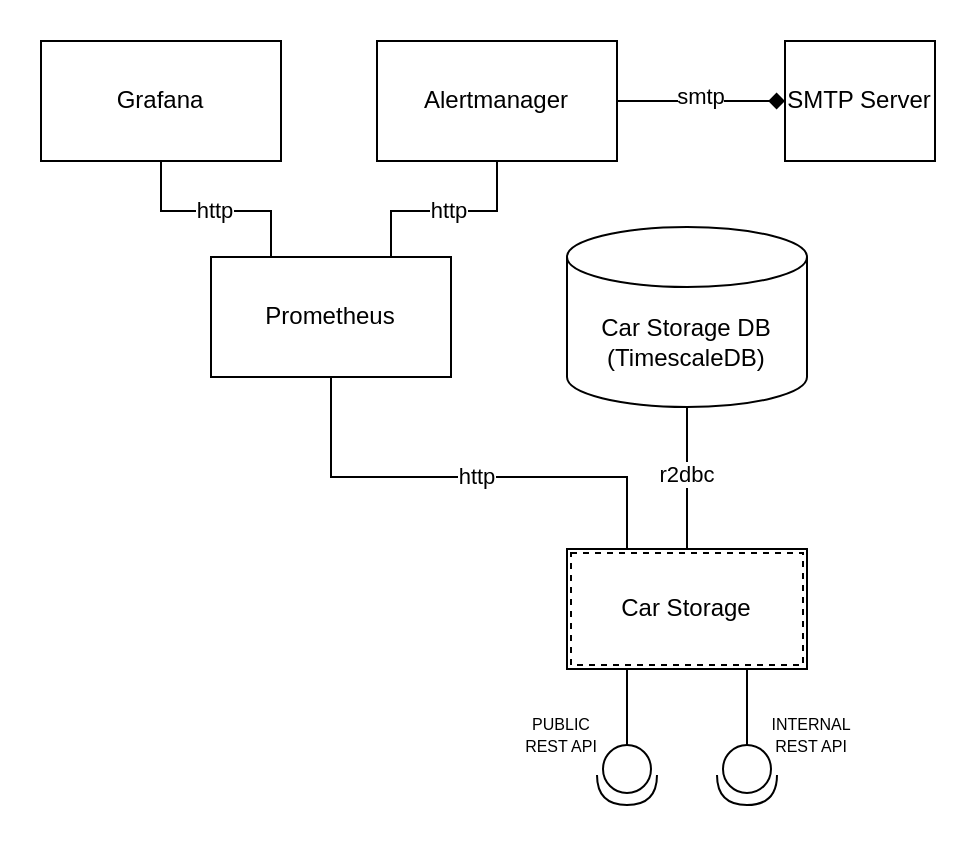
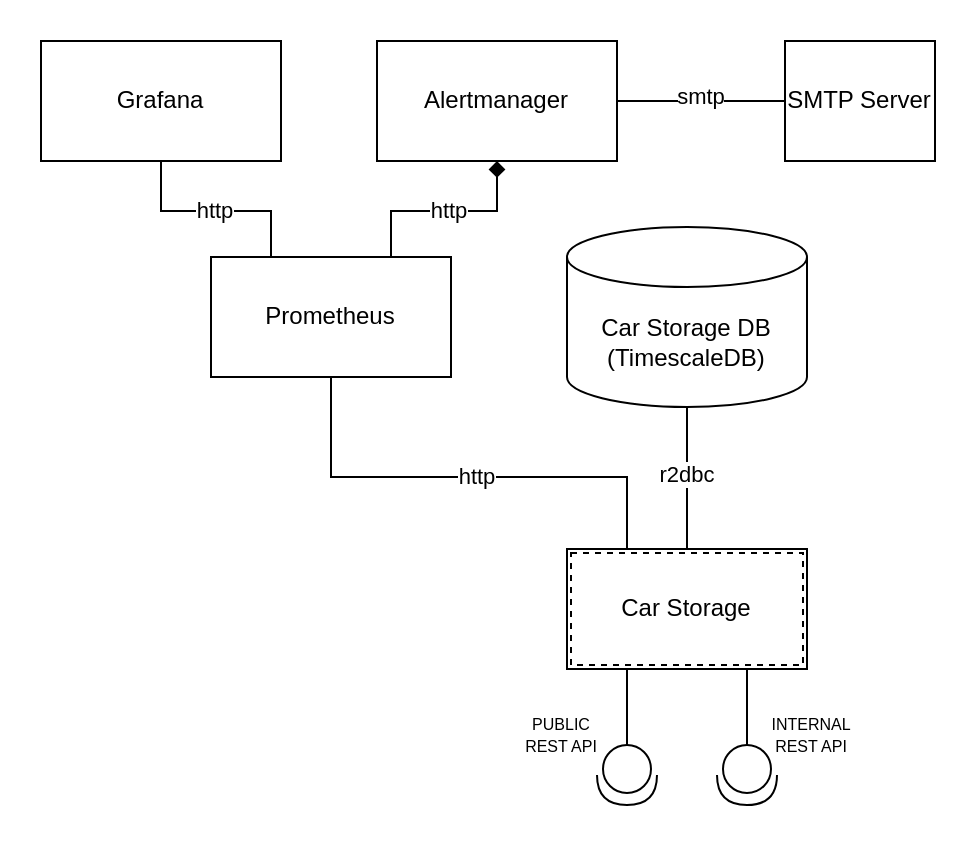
  <mxCell id="0" />
  <mxCell id="1" parent="0" />
  <mxCell id="2" value="" style="rounded=0;whiteSpace=wrap;html=1;" parent="1" vertex="1"><mxGeometry x="283" y="274" width="120" height="60" as="geometry" /></mxCell>
  <mxCell id="3" value="Car Storage DB&lt;br&gt;(TimescaleDB)" style="shape=cylinder3;whiteSpace=wrap;html=1;boundedLbl=1;backgroundOutline=1;size=15;" parent="1" vertex="1"><mxGeometry x="283" y="113" width="120" height="90" as="geometry" /></mxCell>
  <mxCell id="4" value="r2dbc" style="endArrow=none;html=1;rounded=0;exitX=0.5;exitY=1;exitDx=0;exitDy=0;exitPerimeter=0;entryX=0.5;entryY=0;entryDx=0;entryDy=0;" parent="1" source="3" target="2" edge="1"><mxGeometry x="-0.039" width="50" height="50" relative="1" as="geometry"><mxPoint x="368" y="151" as="sourcePoint" /><mxPoint x="346" y="264" as="targetPoint" /><mxPoint as="offset" /></mxGeometry></mxCell>
  <mxCell id="5" value="" style="shape=providedRequiredInterface;html=1;verticalLabelPosition=bottom;sketch=0;rotation=90;" parent="1" vertex="1"><mxGeometry x="358" y="372" width="30" height="30" as="geometry" /></mxCell>
  <mxCell id="6" value="" style="endArrow=none;html=1;rounded=0;entryX=0.75;entryY=1;entryDx=0;entryDy=0;exitX=0;exitY=0.5;exitDx=0;exitDy=0;exitPerimeter=0;" parent="1" source="5" target="2" edge="1"><mxGeometry width="50" height="50" relative="1" as="geometry"><mxPoint x="83" y="352" as="sourcePoint" /><mxPoint x="133" y="302" as="targetPoint" /></mxGeometry></mxCell>
  <mxCell id="7" value="Car Storage" style="rounded=0;whiteSpace=wrap;html=1;dashed=1;" parent="1" vertex="1"><mxGeometry x="285" y="276" width="116" height="56" as="geometry" /></mxCell>
  <mxCell id="8" value="" style="shape=providedRequiredInterface;html=1;verticalLabelPosition=bottom;sketch=0;rotation=90;" parent="1" vertex="1"><mxGeometry x="298" y="372" width="30" height="30" as="geometry" /></mxCell>
  <mxCell id="9" value="" style="endArrow=none;html=1;rounded=0;entryX=0.25;entryY=1;entryDx=0;entryDy=0;exitX=0;exitY=0.5;exitDx=0;exitDy=0;exitPerimeter=0;" parent="1" source="8" target="2" edge="1"><mxGeometry width="50" height="50" relative="1" as="geometry"><mxPoint x="313" y="374" as="sourcePoint" /><mxPoint x="318" y="339" as="targetPoint" /></mxGeometry></mxCell>
  <mxCell id="10" value="&lt;font style=&quot;font-size: 8px&quot;&gt;PUBLIC REST API&lt;/font&gt;" style="text;html=1;strokeColor=none;fillColor=none;align=center;verticalAlign=middle;whiteSpace=wrap;rounded=0;fontSize=9;" parent="1" vertex="1"><mxGeometry x="257" y="357" width="47" height="20" as="geometry" /></mxCell>
  <mxCell id="11" value="&lt;font style=&quot;font-size: 8px&quot;&gt;INTERNAL REST API&lt;/font&gt;" style="text;html=1;strokeColor=none;fillColor=none;align=center;verticalAlign=middle;whiteSpace=wrap;rounded=0;fontSize=9;" parent="1" vertex="1"><mxGeometry x="382" y="357" width="47" height="20" as="geometry" /></mxCell>
  <mxCell id="12" value="Prometheus" style="rounded=0;whiteSpace=wrap;html=1;" vertex="1" parent="1"><mxGeometry x="105" y="128" width="120" height="60" as="geometry" /></mxCell>
  <mxCell id="13" value="SMTP Server" style="rounded=0;whiteSpace=wrap;html=1;" vertex="1" parent="1"><mxGeometry x="392" y="20" width="75" height="60" as="geometry" /></mxCell>
  <mxCell id="14" value="Alertmanager" style="rounded=0;whiteSpace=wrap;html=1;" vertex="1" parent="1"><mxGeometry x="188" y="20" width="120" height="60" as="geometry" /></mxCell>
  <mxCell id="15" value="" style="endArrow=none;html=1;rounded=0;entryX=0.5;entryY=1;entryDx=0;entryDy=0;exitX=0.25;exitY=0;exitDx=0;exitDy=0;" edge="1" parent="1" source="2" target="12"><mxGeometry width="50" height="50" relative="1" as="geometry"><mxPoint x="154" y="274" as="sourcePoint" /><mxPoint x="113" y="101" as="targetPoint" /><Array as="points"><mxPoint x="313" y="238" /><mxPoint x="165" y="238" /><mxPoint x="165" y="234" /></Array></mxGeometry></mxCell>
  <mxCell id="16" value="http" style="edgeLabel;html=1;align=center;verticalAlign=middle;resizable=0;points=[];" vertex="1" connectable="0" parent="15"><mxGeometry x="-0.188" y="-1" relative="1" as="geometry"><mxPoint x="-17" as="offset" /></mxGeometry></mxCell>
- <mxCell id="17" value="" style="endArrow=none;html=1;rounded=0;entryX=0.5;entryY=1;entryDx=0;entryDy=0;exitX=0.75;exitY=0;exitDx=0;exitDy=0;" edge="1" parent="1" source="12" target="14"><mxGeometry width="50" height="50" relative="1" as="geometry"><mxPoint x="200" y="122" as="sourcePoint" /><mxPoint x="186" y="233" as="targetPoint" /><Array as="points"><mxPoint x="195" y="105" /><mxPoint x="248" y="105" /></Array></mxGeometry></mxCell>
+ <mxCell id="17" value="" style="endArrow=diamond;html=1;rounded=0;entryX=0.5;entryY=1;entryDx=0;entryDy=0;exitX=0.75;exitY=0;exitDx=0;exitDy=0;" edge="1" parent="1" source="12" target="14"><mxGeometry width="50" height="50" relative="1" as="geometry"><mxPoint x="200" y="122" as="sourcePoint" /><mxPoint x="186" y="233" as="targetPoint" /><Array as="points"><mxPoint x="195" y="105" /><mxPoint x="248" y="105" /></Array></mxGeometry></mxCell>
  <mxCell id="18" value="http" style="edgeLabel;html=1;align=center;verticalAlign=middle;resizable=0;points=[];" vertex="1" connectable="0" parent="17"><mxGeometry x="-0.188" y="-1" relative="1" as="geometry"><mxPoint x="10" y="-2" as="offset" /></mxGeometry></mxCell>
- <mxCell id="19" value="smtp" style="endArrow=diamond;html=1;rounded=0;exitX=1;exitY=0.5;exitDx=0;exitDy=0;entryX=0;entryY=0.5;entryDx=0;entryDy=0;" edge="1" parent="1" source="14" target="13"><mxGeometry y="2" width="50" height="50" relative="1" as="geometry"><mxPoint x="-120" y="-7" as="sourcePoint" /><mxPoint x="-37.88" y="-42.78" as="targetPoint" /><Array as="points" /><mxPoint as="offset" /></mxGeometry></mxCell>
+ <mxCell id="19" value="smtp" style="endArrow=none;html=1;rounded=0;exitX=1;exitY=0.5;exitDx=0;exitDy=0;entryX=0;entryY=0.5;entryDx=0;entryDy=0;" edge="1" parent="1" source="14" target="13"><mxGeometry y="2" width="50" height="50" relative="1" as="geometry"><mxPoint x="-120" y="-7" as="sourcePoint" /><mxPoint x="-37.88" y="-42.78" as="targetPoint" /><Array as="points" /><mxPoint as="offset" /></mxGeometry></mxCell>
  <mxCell id="20" value="Grafana&lt;br&gt;" style="rounded=0;whiteSpace=wrap;html=1;" vertex="1" parent="1"><mxGeometry x="20" y="20" width="120" height="60" as="geometry" /></mxCell>
  <mxCell id="21" value="" style="endArrow=none;html=1;rounded=0;entryX=0.5;entryY=1;entryDx=0;entryDy=0;exitX=0.25;exitY=0;exitDx=0;exitDy=0;" edge="1" parent="1" source="12" target="20"><mxGeometry width="50" height="50" relative="1" as="geometry"><mxPoint x="516" y="138" as="sourcePoint" /><mxPoint x="471" y="82" as="targetPoint" /><Array as="points"><mxPoint x="135" y="105" /><mxPoint x="107" y="105" /><mxPoint x="80" y="105" /></Array></mxGeometry></mxCell>
  <mxCell id="22" value="http" style="edgeLabel;html=1;align=center;verticalAlign=middle;resizable=0;points=[];" vertex="1" connectable="0" parent="21"><mxGeometry x="-0.188" y="-1" relative="1" as="geometry"><mxPoint x="-10" as="offset" /></mxGeometry></mxCell>
